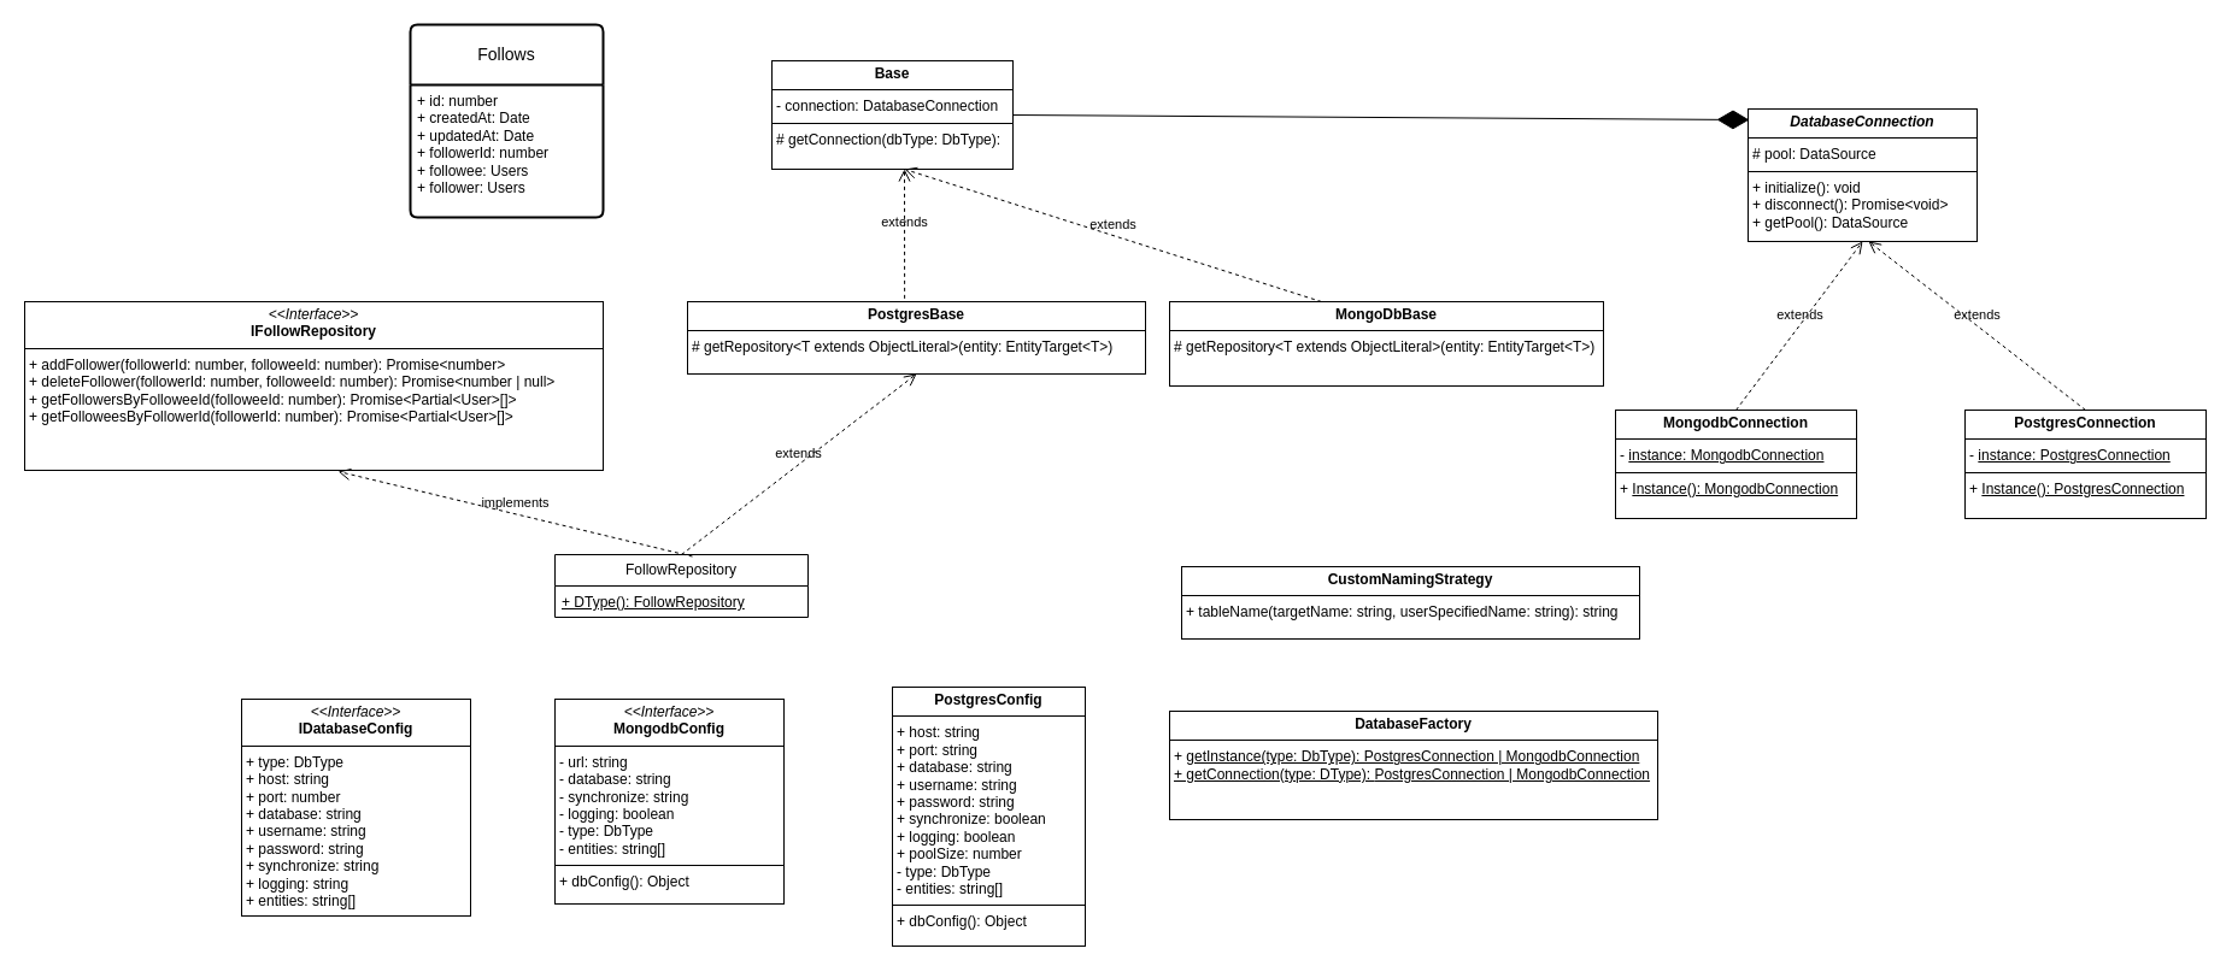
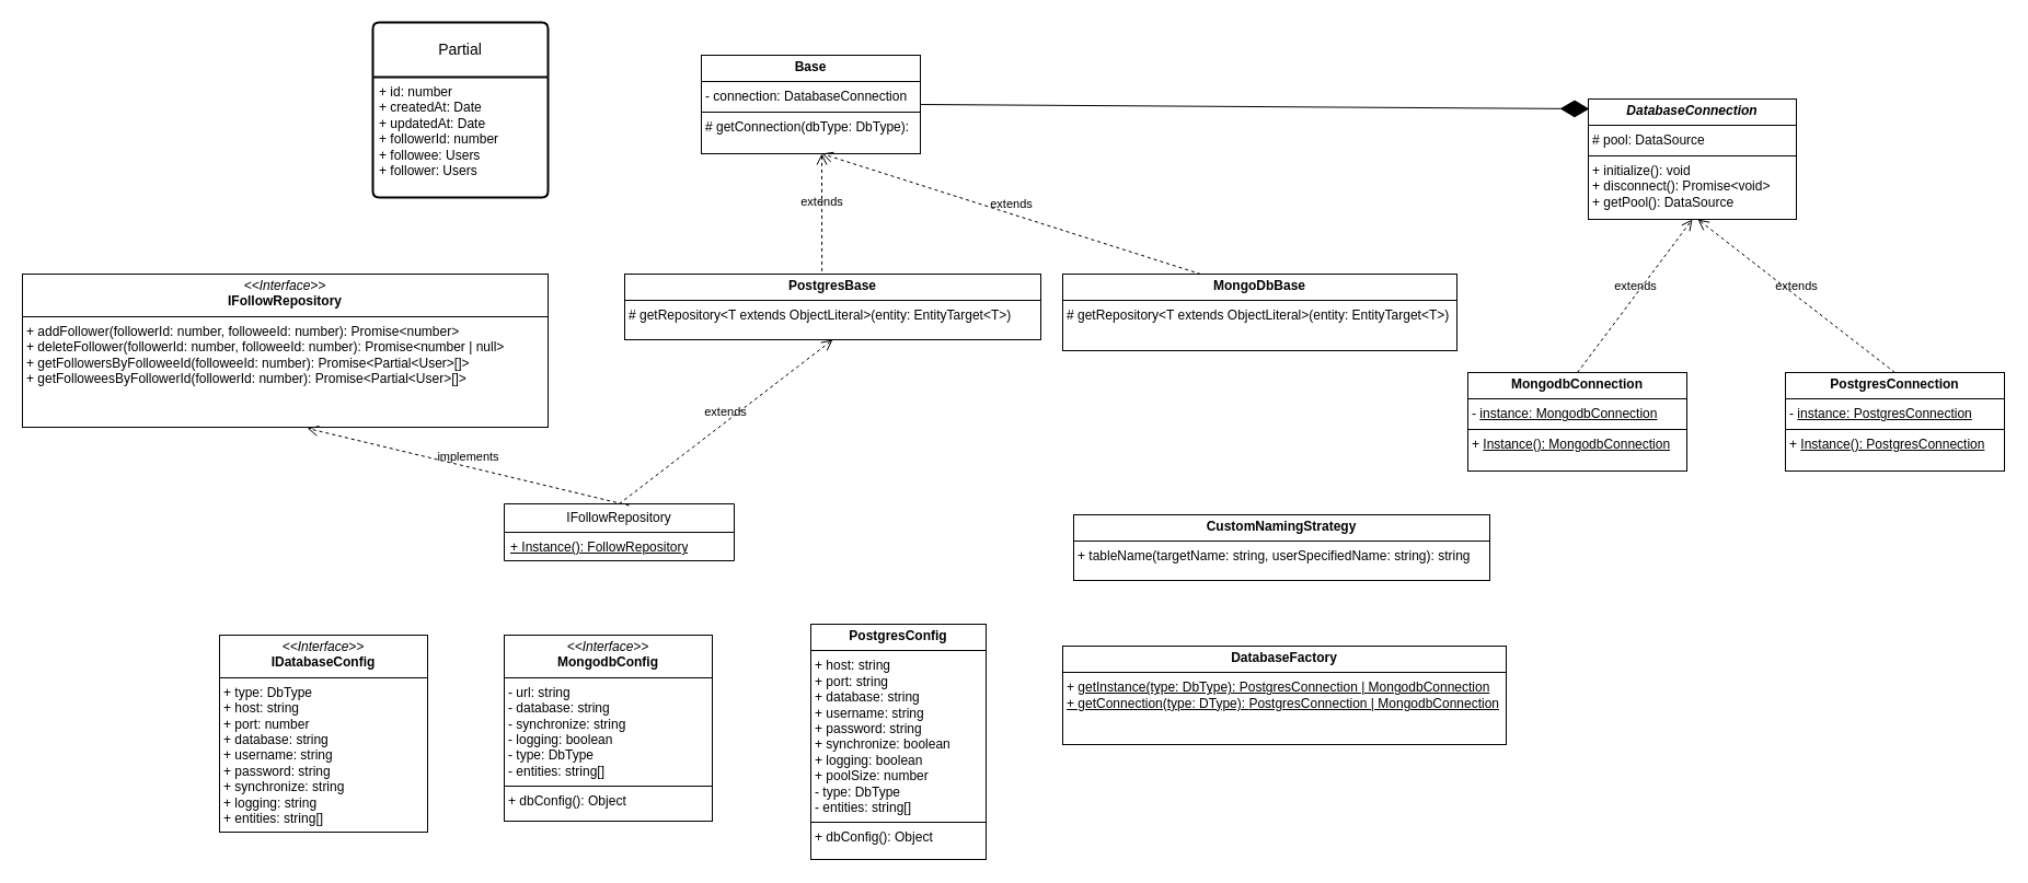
  <mxCell id="0" />
  <mxCell id="1" parent="0" />
- <mxCell id="2" value="Follows" style="swimlane;childLayout=stackLayout;horizontal=1;startSize=50;horizontalStack=0;rounded=1;fontSize=14;fontStyle=0;strokeWidth=2;resizeParent=0;resizeLast=1;shadow=0;dashed=0;align=center;arcSize=4;whiteSpace=wrap;html=1;" vertex="1" parent="1"><mxGeometry x="340" y="20" width="160" height="160" as="geometry" /></mxCell>
+ <mxCell id="2" value="Partial" style="swimlane;childLayout=stackLayout;horizontal=1;startSize=50;horizontalStack=0;rounded=1;fontSize=14;fontStyle=0;strokeWidth=2;resizeParent=0;resizeLast=1;shadow=0;dashed=0;align=center;arcSize=4;whiteSpace=wrap;html=1;" vertex="1" parent="1"><mxGeometry x="340" y="20" width="160" height="160" as="geometry" /></mxCell>
  <mxCell id="3" value="+ id: number&lt;div&gt;+ createdAt: Date&lt;/div&gt;&lt;div&gt;+ updatedAt: Date&lt;/div&gt;&lt;div&gt;+ followerId: number&lt;/div&gt;&lt;div&gt;+ followee: Users&lt;/div&gt;&lt;div&gt;+ follower: Users&lt;/div&gt;" style="align=left;strokeColor=none;fillColor=none;spacingLeft=4;fontSize=12;verticalAlign=top;resizable=0;rotatable=0;part=1;html=1;" vertex="1" parent="2"><mxGeometry y="50" width="160" height="110" as="geometry" /></mxCell>
  <mxCell id="4" value="&lt;p style=&quot;margin:0px;margin-top:4px;text-align:center;&quot;&gt;&lt;i&gt;&amp;lt;&amp;lt;Interface&amp;gt;&amp;gt;&lt;/i&gt;&lt;br&gt;&lt;b&gt;IFollowRepository&lt;br&gt;&lt;/b&gt;&lt;/p&gt;&lt;hr size=&quot;1&quot; style=&quot;border-style:solid;&quot;&gt;&lt;p style=&quot;margin:0px;margin-left:4px;&quot;&gt;+ addFollower(followerId: number, followeeId: number): Promise&amp;lt;number&amp;gt;&lt;/p&gt;&lt;p style=&quot;margin:0px;margin-left:4px;&quot;&gt;+ deleteFollower(followerId: number, followeeId: number): Promise&amp;lt;number | null&amp;gt;&lt;/p&gt;&lt;p style=&quot;margin:0px;margin-left:4px;&quot;&gt;+ getFollowersByFolloweeId(followeeId: number): Promise&amp;lt;Partial&amp;lt;User&amp;gt;[]&amp;gt;&lt;/p&gt;&lt;p style=&quot;margin:0px;margin-left:4px;&quot;&gt;+ getFolloweesByFollowerId(followerId: number): Promise&amp;lt;Partial&amp;lt;User&amp;gt;[]&amp;gt;&lt;/p&gt;" style="verticalAlign=top;align=left;overflow=fill;html=1;whiteSpace=wrap;" vertex="1" parent="1"><mxGeometry x="20" y="250" width="480" height="140" as="geometry" /></mxCell>
- <mxCell id="5" value="FollowRepository" style="swimlane;fontStyle=0;childLayout=stackLayout;horizontal=1;startSize=26;fillColor=none;horizontalStack=0;resizeParent=1;resizeParentMax=0;resizeLast=0;collapsible=1;marginBottom=0;whiteSpace=wrap;html=1;" vertex="1" parent="1"><mxGeometry x="460" y="460" width="210" height="52" as="geometry" /></mxCell>
- <mxCell id="6" value="&lt;u&gt;+ DType(): FollowRepository&lt;/u&gt;" style="text;strokeColor=none;fillColor=none;align=left;verticalAlign=top;spacingLeft=4;spacingRight=4;overflow=hidden;rotatable=0;points=[[0,0.5],[1,0.5]];portConstraint=eastwest;whiteSpace=wrap;html=1;" vertex="1" parent="5"><mxGeometry y="26" width="210" height="26" as="geometry" /></mxCell>
+ <mxCell id="5" value="IFollowRepository" style="swimlane;fontStyle=0;childLayout=stackLayout;horizontal=1;startSize=26;fillColor=none;horizontalStack=0;resizeParent=1;resizeParentMax=0;resizeLast=0;collapsible=1;marginBottom=0;whiteSpace=wrap;html=1;" vertex="1" parent="1"><mxGeometry x="460" y="460" width="210" height="52" as="geometry" /></mxCell>
+ <mxCell id="6" value="&lt;u&gt;+ Instance(): FollowRepository&lt;/u&gt;" style="text;strokeColor=none;fillColor=none;align=left;verticalAlign=top;spacingLeft=4;spacingRight=4;overflow=hidden;rotatable=0;points=[[0,0.5],[1,0.5]];portConstraint=eastwest;whiteSpace=wrap;html=1;" vertex="1" parent="5"><mxGeometry y="26" width="210" height="26" as="geometry" /></mxCell>
  <mxCell id="7" value="implements" style="endArrow=open;startArrow=none;endFill=0;startFill=0;endSize=8;html=1;verticalAlign=bottom;dashed=1;labelBackgroundColor=none;rounded=0;entryX=0.542;entryY=1.007;entryDx=0;entryDy=0;entryPerimeter=0;exitX=0.543;exitY=0.029;exitDx=0;exitDy=0;exitPerimeter=0;" edge="1" parent="1" source="5" target="4"><mxGeometry width="160" relative="1" as="geometry"><mxPoint x="310" y="410" as="sourcePoint" /><mxPoint x="470" y="410" as="targetPoint" /></mxGeometry></mxCell>
  <mxCell id="8" value="&lt;p style=&quot;margin:0px;margin-top:4px;text-align:center;&quot;&gt;&lt;b&gt;PostgresBase&lt;/b&gt;&lt;/p&gt;&lt;hr size=&quot;1&quot; style=&quot;border-style:solid;&quot;&gt;&lt;p style=&quot;margin:0px;margin-left:4px;&quot;&gt;# getRepository&amp;lt;T extends ObjectLiteral&amp;gt;(entity: EntityTarget&amp;lt;T&amp;gt;)&lt;/p&gt;" style="verticalAlign=top;align=left;overflow=fill;html=1;whiteSpace=wrap;" vertex="1" parent="1"><mxGeometry x="570" y="250" width="380" height="60" as="geometry" /></mxCell>
  <mxCell id="9" value="&lt;p style=&quot;margin:0px;margin-top:4px;text-align:center;&quot;&gt;&lt;b&gt;Base&lt;/b&gt;&lt;/p&gt;&lt;hr size=&quot;1&quot; style=&quot;border-style:solid;&quot;&gt;&lt;p style=&quot;margin:0px;margin-left:4px;&quot;&gt;- connection: DatabaseConnection&lt;/p&gt;&lt;hr size=&quot;1&quot; style=&quot;border-style:solid;&quot;&gt;&lt;p style=&quot;margin:0px;margin-left:4px;&quot;&gt;# getConnection(dbType: DbType):&lt;/p&gt;" style="verticalAlign=top;align=left;overflow=fill;html=1;whiteSpace=wrap;" vertex="1" parent="1"><mxGeometry x="640" y="50" width="200" height="90" as="geometry" /></mxCell>
  <mxCell id="10" value="extends" style="endArrow=open;startArrow=none;endFill=0;startFill=0;endSize=8;html=1;verticalAlign=bottom;dashed=1;labelBackgroundColor=none;rounded=0;entryX=0.55;entryY=1;entryDx=0;entryDy=0;entryPerimeter=0;exitX=0.474;exitY=-0.044;exitDx=0;exitDy=0;exitPerimeter=0;" edge="1" parent="1" source="8" target="9"><mxGeometry width="160" relative="1" as="geometry"><mxPoint x="650" y="190" as="sourcePoint" /><mxPoint x="810" y="190" as="targetPoint" /></mxGeometry></mxCell>
  <mxCell id="11" value="extends" style="endArrow=open;startArrow=none;endFill=0;startFill=0;endSize=8;html=1;verticalAlign=bottom;dashed=1;labelBackgroundColor=none;rounded=0;entryX=0.5;entryY=1;entryDx=0;entryDy=0;exitX=0.5;exitY=0;exitDx=0;exitDy=0;" edge="1" parent="1" source="5" target="8"><mxGeometry width="160" relative="1" as="geometry"><mxPoint x="580" y="410" as="sourcePoint" /><mxPoint x="740" y="410" as="targetPoint" /></mxGeometry></mxCell>
  <mxCell id="12" value="&lt;p style=&quot;margin:0px;margin-top:4px;text-align:center;&quot;&gt;&lt;b&gt;CustomNamingStrategy&lt;/b&gt;&lt;/p&gt;&lt;hr size=&quot;1&quot; style=&quot;border-style:solid;&quot;&gt;&lt;p style=&quot;margin:0px;margin-left:4px;&quot;&gt;+ tableName(targetName: string, userSpecifiedName: string): string&lt;/p&gt;" style="verticalAlign=top;align=left;overflow=fill;html=1;whiteSpace=wrap;" vertex="1" parent="1"><mxGeometry x="980" y="470" width="380" height="60" as="geometry" /></mxCell>
  <mxCell id="13" value="&lt;p style=&quot;margin:0px;margin-top:4px;text-align:center;&quot;&gt;&lt;b&gt;&lt;i&gt;DatabaseConnection&lt;/i&gt;&lt;/b&gt;&lt;/p&gt;&lt;hr size=&quot;1&quot; style=&quot;border-style:solid;&quot;&gt;&lt;p style=&quot;margin:0px;margin-left:4px;&quot;&gt;# pool: DataSource&lt;/p&gt;&lt;hr size=&quot;1&quot; style=&quot;border-style:solid;&quot;&gt;&lt;p style=&quot;margin:0px;margin-left:4px;&quot;&gt;+ initialize(): void&lt;/p&gt;&lt;p style=&quot;margin:0px;margin-left:4px;&quot;&gt;+ disconnect(): Promise&amp;lt;void&amp;gt;&lt;/p&gt;&lt;p style=&quot;margin:0px;margin-left:4px;&quot;&gt;+ getPool(): DataSource&lt;/p&gt;" style="verticalAlign=top;align=left;overflow=fill;html=1;whiteSpace=wrap;" vertex="1" parent="1"><mxGeometry x="1450" y="90" width="190" height="110" as="geometry" /></mxCell>
  <mxCell id="14" value="&lt;p style=&quot;margin:0px;margin-top:4px;text-align:center;&quot;&gt;&lt;b&gt;DatabaseFactory&lt;/b&gt;&lt;/p&gt;&lt;hr size=&quot;1&quot; style=&quot;border-style:solid;&quot;&gt;&lt;p style=&quot;margin:0px;margin-left:4px;&quot;&gt;+ &lt;u&gt;getInstance(type: DbType): PostgresConnection | MongodbConnection&lt;/u&gt;&lt;/p&gt;&lt;p style=&quot;margin:0px;margin-left:4px;&quot;&gt;&lt;u&gt;+ getConnection(type: DType):&amp;nbsp;&lt;/u&gt;&lt;u style=&quot;background-color: initial;&quot;&gt;PostgresConnection | MongodbConnection&lt;/u&gt;&lt;/p&gt;" style="verticalAlign=top;align=left;overflow=fill;html=1;whiteSpace=wrap;" vertex="1" parent="1"><mxGeometry x="970" y="590" width="405" height="90" as="geometry" /></mxCell>
  <mxCell id="15" value="&lt;p style=&quot;margin:0px;margin-top:4px;text-align:center;&quot;&gt;&lt;i&gt;&amp;lt;&amp;lt;Interface&amp;gt;&amp;gt;&lt;/i&gt;&lt;br&gt;&lt;b&gt;IDatabaseConfig&lt;/b&gt;&lt;/p&gt;&lt;hr size=&quot;1&quot; style=&quot;border-style:solid;&quot;&gt;&lt;p style=&quot;margin:0px;margin-left:4px;&quot;&gt;+ type: DbType&lt;/p&gt;&lt;p style=&quot;margin:0px;margin-left:4px;&quot;&gt;+ host: string&lt;/p&gt;&lt;p style=&quot;margin:0px;margin-left:4px;&quot;&gt;+ port: number&lt;/p&gt;&lt;p style=&quot;margin:0px;margin-left:4px;&quot;&gt;+ database: string&lt;/p&gt;&lt;p style=&quot;margin:0px;margin-left:4px;&quot;&gt;+ username: string&lt;/p&gt;&lt;p style=&quot;margin:0px;margin-left:4px;&quot;&gt;+ password: string&lt;/p&gt;&lt;p style=&quot;margin:0px;margin-left:4px;&quot;&gt;+ synchronize: string&lt;/p&gt;&lt;p style=&quot;margin:0px;margin-left:4px;&quot;&gt;+ logging: string&lt;/p&gt;&lt;p style=&quot;margin:0px;margin-left:4px;&quot;&gt;+ entities: string[]&lt;/p&gt;" style="verticalAlign=top;align=left;overflow=fill;html=1;whiteSpace=wrap;" vertex="1" parent="1"><mxGeometry x="200" y="580" width="190" height="180" as="geometry" /></mxCell>
  <mxCell id="16" value="&lt;p style=&quot;margin:0px;margin-top:4px;text-align:center;&quot;&gt;&lt;b&gt;MongoDbBase&lt;/b&gt;&lt;/p&gt;&lt;hr size=&quot;1&quot; style=&quot;border-style:solid;&quot;&gt;&lt;p style=&quot;margin:0px;margin-left:4px;&quot;&gt;# getRepository&amp;lt;T extends ObjectLiteral&amp;gt;(entity: EntityTarget&amp;lt;T&amp;gt;)&lt;/p&gt;" style="verticalAlign=top;align=left;overflow=fill;html=1;whiteSpace=wrap;" vertex="1" parent="1"><mxGeometry x="970" y="250" width="360" height="70" as="geometry" /></mxCell>
  <mxCell id="17" value="extends" style="endArrow=open;startArrow=none;endFill=0;startFill=0;endSize=8;html=1;verticalAlign=bottom;dashed=1;labelBackgroundColor=none;rounded=0;exitX=0.35;exitY=0;exitDx=0;exitDy=0;exitPerimeter=0;" edge="1" parent="1" source="16"><mxGeometry width="160" relative="1" as="geometry"><mxPoint x="800" y="190" as="sourcePoint" /><mxPoint x="750" y="140" as="targetPoint" /></mxGeometry></mxCell>
  <mxCell id="18" value="&lt;p style=&quot;margin:0px;margin-top:4px;text-align:center;&quot;&gt;&lt;i&gt;&amp;lt;&amp;lt;Interface&amp;gt;&amp;gt;&lt;/i&gt;&lt;br&gt;&lt;b&gt;MongodbConfig&lt;/b&gt;&lt;/p&gt;&lt;hr size=&quot;1&quot; style=&quot;border-style:solid;&quot;&gt;&lt;p style=&quot;margin:0px;margin-left:4px;&quot;&gt;- url: string&lt;/p&gt;&lt;p style=&quot;margin:0px;margin-left:4px;&quot;&gt;- database: string&lt;/p&gt;&lt;p style=&quot;margin:0px;margin-left:4px;&quot;&gt;- synchronize: string&lt;/p&gt;&lt;p style=&quot;margin:0px;margin-left:4px;&quot;&gt;- logging: boolean&lt;/p&gt;&lt;p style=&quot;margin:0px;margin-left:4px;&quot;&gt;- type: DbType&lt;/p&gt;&lt;p style=&quot;margin:0px;margin-left:4px;&quot;&gt;- entities: string[]&lt;/p&gt;&lt;hr size=&quot;1&quot; style=&quot;border-style:solid;&quot;&gt;&lt;p style=&quot;margin:0px;margin-left:4px;&quot;&gt;+ dbConfig(): Object&lt;br&gt;&lt;/p&gt;" style="verticalAlign=top;align=left;overflow=fill;html=1;whiteSpace=wrap;" vertex="1" parent="1"><mxGeometry x="460" y="580" width="190" height="170" as="geometry" /></mxCell>
  <mxCell id="19" value="&lt;p style=&quot;margin:0px;margin-top:4px;text-align:center;&quot;&gt;&lt;b&gt;MongodbConnection&lt;/b&gt;&lt;/p&gt;&lt;hr size=&quot;1&quot; style=&quot;border-style:solid;&quot;&gt;&lt;p style=&quot;margin:0px;margin-left:4px;&quot;&gt;- &lt;u&gt;instance: MongodbConnection&lt;/u&gt;&lt;/p&gt;&lt;hr size=&quot;1&quot; style=&quot;border-style:solid;&quot;&gt;&lt;p style=&quot;margin:0px;margin-left:4px;&quot;&gt;+ &lt;u&gt;Instance(): MongodbConnection&lt;/u&gt;&lt;/p&gt;" style="verticalAlign=top;align=left;overflow=fill;html=1;whiteSpace=wrap;" vertex="1" parent="1"><mxGeometry x="1340" y="340" width="200" height="90" as="geometry" /></mxCell>
  <mxCell id="20" value="&lt;p style=&quot;margin:0px;margin-top:4px;text-align:center;&quot;&gt;&lt;b&gt;PostgresConnection&lt;/b&gt;&lt;/p&gt;&lt;hr size=&quot;1&quot; style=&quot;border-style:solid;&quot;&gt;&lt;p style=&quot;margin:0px;margin-left:4px;&quot;&gt;- &lt;u&gt;instance: PostgresConnection&lt;/u&gt;&lt;/p&gt;&lt;hr size=&quot;1&quot; style=&quot;border-style:solid;&quot;&gt;&lt;p style=&quot;margin:0px;margin-left:4px;&quot;&gt;+ &lt;u&gt;Instance(): PostgresConnection&lt;/u&gt;&lt;/p&gt;" style="verticalAlign=top;align=left;overflow=fill;html=1;whiteSpace=wrap;" vertex="1" parent="1"><mxGeometry x="1630" y="340" width="200" height="90" as="geometry" /></mxCell>
  <mxCell id="21" value="extends" style="endArrow=open;startArrow=none;endFill=0;startFill=0;endSize=8;html=1;verticalAlign=bottom;dashed=1;labelBackgroundColor=none;rounded=0;exitX=0.5;exitY=0;exitDx=0;exitDy=0;entryX=0.5;entryY=1;entryDx=0;entryDy=0;" edge="1" parent="1" source="19" target="13"><mxGeometry width="160" relative="1" as="geometry"><mxPoint x="1550" y="230" as="sourcePoint" /><mxPoint x="1710" y="230" as="targetPoint" /></mxGeometry></mxCell>
  <mxCell id="22" value="extends" style="endArrow=open;startArrow=none;endFill=0;startFill=0;endSize=8;html=1;verticalAlign=bottom;dashed=1;labelBackgroundColor=none;rounded=0;exitX=0.5;exitY=0;exitDx=0;exitDy=0;" edge="1" parent="1" source="20"><mxGeometry width="160" relative="1" as="geometry"><mxPoint x="1710" y="240" as="sourcePoint" /><mxPoint x="1550" y="200" as="targetPoint" /></mxGeometry></mxCell>
  <mxCell id="23" value="&lt;p style=&quot;margin:0px;margin-top:4px;text-align:center;&quot;&gt;&lt;b&gt;PostgresConfig&lt;/b&gt;&lt;/p&gt;&lt;hr size=&quot;1&quot; style=&quot;border-style:solid;&quot;&gt;&lt;p style=&quot;margin:0px;margin-left:4px;&quot;&gt;+ host: string&lt;/p&gt;&lt;p style=&quot;margin:0px;margin-left:4px;&quot;&gt;+ port: string&lt;/p&gt;&lt;p style=&quot;margin:0px;margin-left:4px;&quot;&gt;+ database: string&lt;/p&gt;&lt;p style=&quot;margin:0px;margin-left:4px;&quot;&gt;+ username: string&lt;/p&gt;&lt;p style=&quot;margin:0px;margin-left:4px;&quot;&gt;+ password: string&lt;/p&gt;&lt;p style=&quot;margin:0px;margin-left:4px;&quot;&gt;+ synchronize: boolean&lt;/p&gt;&lt;p style=&quot;margin:0px;margin-left:4px;&quot;&gt;+ logging: boolean&lt;/p&gt;&lt;p style=&quot;margin:0px;margin-left:4px;&quot;&gt;+ poolSize: number&lt;/p&gt;&lt;p style=&quot;margin:0px;margin-left:4px;&quot;&gt;- type: DbType&lt;/p&gt;&lt;p style=&quot;margin:0px;margin-left:4px;&quot;&gt;- entities: string[]&lt;/p&gt;&lt;hr size=&quot;1&quot; style=&quot;border-style:solid;&quot;&gt;&lt;p style=&quot;margin:0px;margin-left:4px;&quot;&gt;+ dbConfig(): Object&lt;/p&gt;" style="verticalAlign=top;align=left;overflow=fill;html=1;whiteSpace=wrap;" vertex="1" parent="1"><mxGeometry x="740" y="570" width="160" height="215" as="geometry" /></mxCell>
  <mxCell id="24" value="" style="endArrow=diamondThin;endFill=1;endSize=24;html=1;rounded=0;exitX=1;exitY=0.5;exitDx=0;exitDy=0;entryX=0.005;entryY=0.082;entryDx=0;entryDy=0;entryPerimeter=0;" edge="1" parent="1" source="9" target="13"><mxGeometry width="160" relative="1" as="geometry"><mxPoint x="940" y="80" as="sourcePoint" /><mxPoint x="1270" y="90" as="targetPoint" /></mxGeometry></mxCell>
